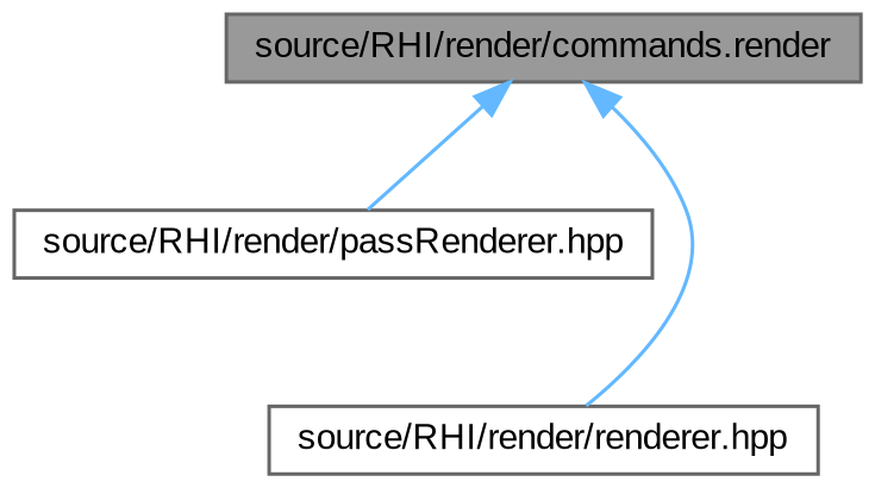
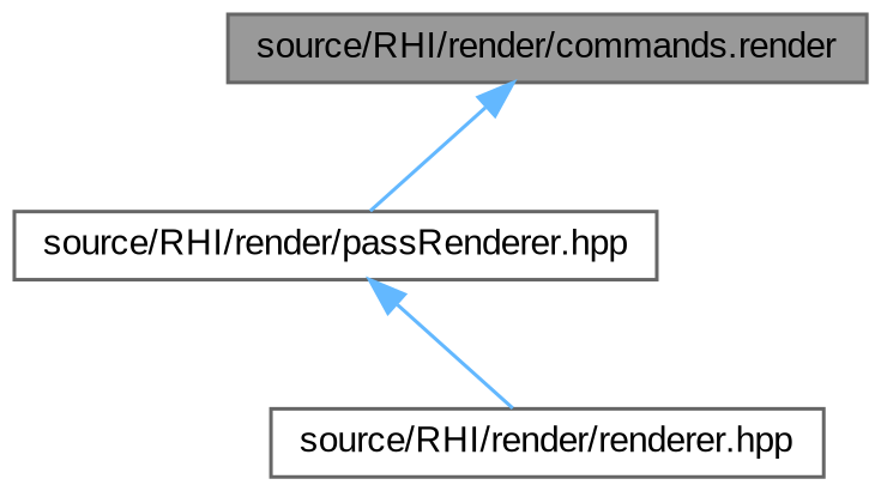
  digraph {
    fontname="Liberation Sans"
    node [color=grey40 fillcolor=white fontname="Liberation Sans" fontsize=10 shape=box style=filled]
    edge [color=steelblue1 dir=back fontname="Liberation Sans" fontsize=10 labelfontname=Helvetica labelfontsize=10 style=solid]
    n1 [color=gray40 fillcolor=grey60 fontcolor=black height=0.2 label="source/RHI/render/commands.render" width=0.4]
    n2 [height=0.2 label="source/RHI/render/passRenderer.hpp" width=0.4]
    n3 [height=0.2 label="source/RHI/render/renderer.hpp" width=0.4]
    n1 -> n2
-   n1 -> n3
+   n2 -> n3
  }
